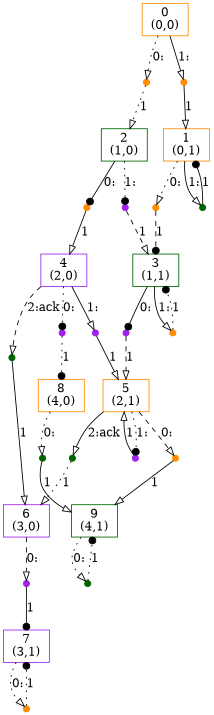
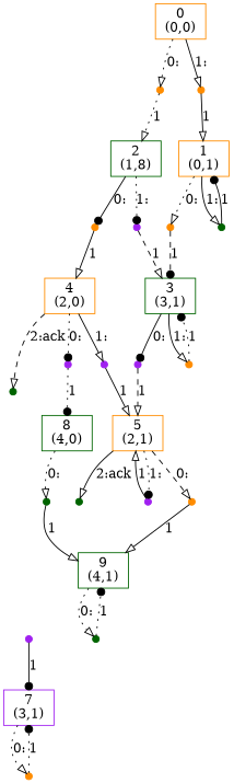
  digraph {
    node [color=darkorange shape=point]
    edge [arrowhead=onormal style=solid]
    n1 [label="0\n(0,0)" shape=box]
    n0_0 [height=0.1 width=0.1]
    n0_1 [height=0.1 width=0.1]
-   n4 [color=darkgreen label="2\n(1,0)" shape=box]
+   n4 [color=darkgreen label="2\n(1,8)" shape=box]
    n5 [label="1\n(0,1)" shape=box]
    n2_0 [height=0.1 width=0.1]
    n2_1 [color=purple height=0.1 width=0.1]
-   n8 [color=purple label="4\n(2,0)" shape=box]
-   n9 [color=darkgreen label="3\n(1,1)" shape=box]
+   n8 [label="4\n(2,0)" shape=box]
+   n9 [color=darkgreen label="3\n(3,1)" shape=box]
    n1_0 [height=0.1 width=0.1]
    n1_1 [color=darkgreen height=0.1 width=0.1]
    n3_0 [color=purple height=0.1 width=0.1]
    n3_1 [height=0.1 width=0.1]
    n14 [label="5\n(2,1)" shape=box]
    n4_0 [color=purple height=0.1 width=0.1]
    n4_1 [color=purple height=0.1 width=0.1]
    n4_2 [color=darkgreen height=0.1 width=0.1]
-   n18 [label="8\n(4,0)" shape=box]
-   n19 [color=purple label="6\n(3,0)" shape=box]
+   n18 [color=darkgreen label="8\n(4,0)" shape=box]
    n5_0 [height=0.1 width=0.1]
    n5_1 [color=purple height=0.1 width=0.1]
    n5_2 [color=darkgreen height=0.1 width=0.1]
    n23 [color=darkgreen label="9\n(4,1)" shape=box]
    n8_0 [color=darkgreen height=0.1 width=0.1]
    n6_0 [color=purple height=0.1 width=0.1]
    n26 [color=purple label="7\n(3,1)" shape=box]
    n9_0 [color=darkgreen height=0.1 width=0.1]
    n7_0 [height=0.1 width=0.1]
    n1 -> n0_0 [label="0:" style=dotted]
    n1 -> n0_1 [label="1:"]
    n0_0 -> n4 [label=1 style=dotted]
    n0_1 -> n5 [label=1]
    n4 -> n2_0 [arrowhead=dot label="0:"]
    n4 -> n2_1 [arrowhead=dot label="1:" style=dotted]
    n5 -> n1_0 [label="0:" style=dotted]
    n5 -> n1_1 [label="1:"]
    n2_0 -> n8 [label=1]
    n2_1 -> n9 [label=1 style=dashed]
    n8 -> n4_0 [arrowhead=dot label="0:" style=dotted]
    n8 -> n4_1 [label="1:"]
    n8 -> n4_2 [label="2:ack" style=dashed]
    n9 -> n3_0 [arrowhead=dot label="0:"]
    n9 -> n3_1 [label="1:"]
    n1_0 -> n9 [arrowhead=dot label=1 style=dashed]
    n1_1 -> n5 [arrowhead=dot label=1]
    n3_0 -> n14 [label=1 style=dashed]
    n3_1 -> n9 [arrowhead=dot label=1 style=dotted]
    n14 -> n5_0 [label="0:" style=dashed]
    n14 -> n5_1 [arrowhead=dot label="1:" style=dotted]
    n14 -> n5_2 [label="2:ack"]
    n4_0 -> n18 [arrowhead=dot label=1 style=dotted]
    n4_1 -> n14 [label=1]
-   n4_2 -> n19 [label=1]
    n18 -> n8_0 [label="0:" style=dotted]
-   n19 -> n6_0 [label="0:" style=dashed]
    n5_0 -> n23 [label=1]
    n5_1 -> n14 [label=1]
-   n5_2 -> n19 [label=1 style=dotted]
    n23 -> n9_0 [label="0:" style=dotted]
    n8_0 -> n23 [label=1]
    n6_0 -> n26 [arrowhead=dot label=1]
    n26 -> n7_0 [label="0:" style=dotted]
    n9_0 -> n23 [arrowhead=dot label=1 style=dotted]
    n7_0 -> n26 [arrowhead=dot label=1 style=dotted]
  }
